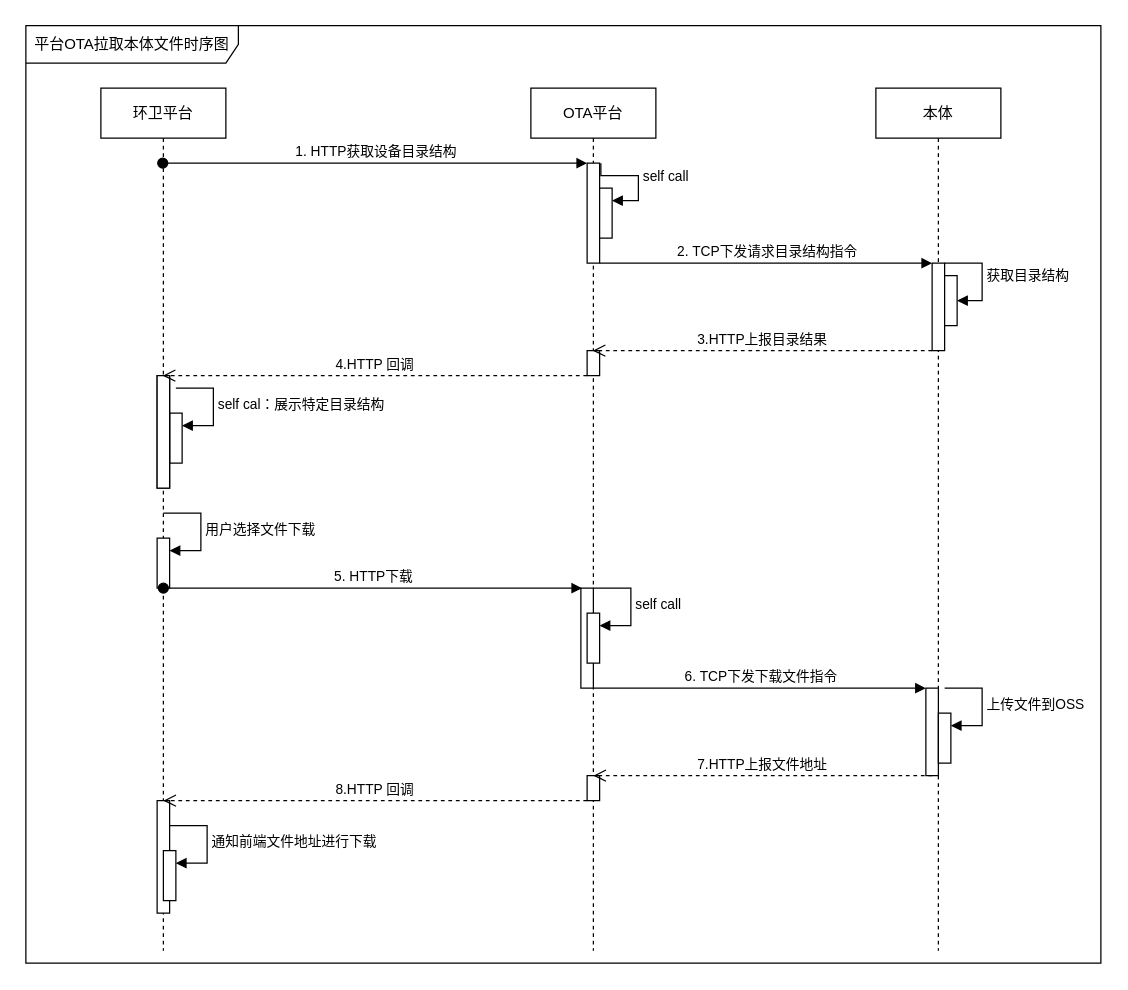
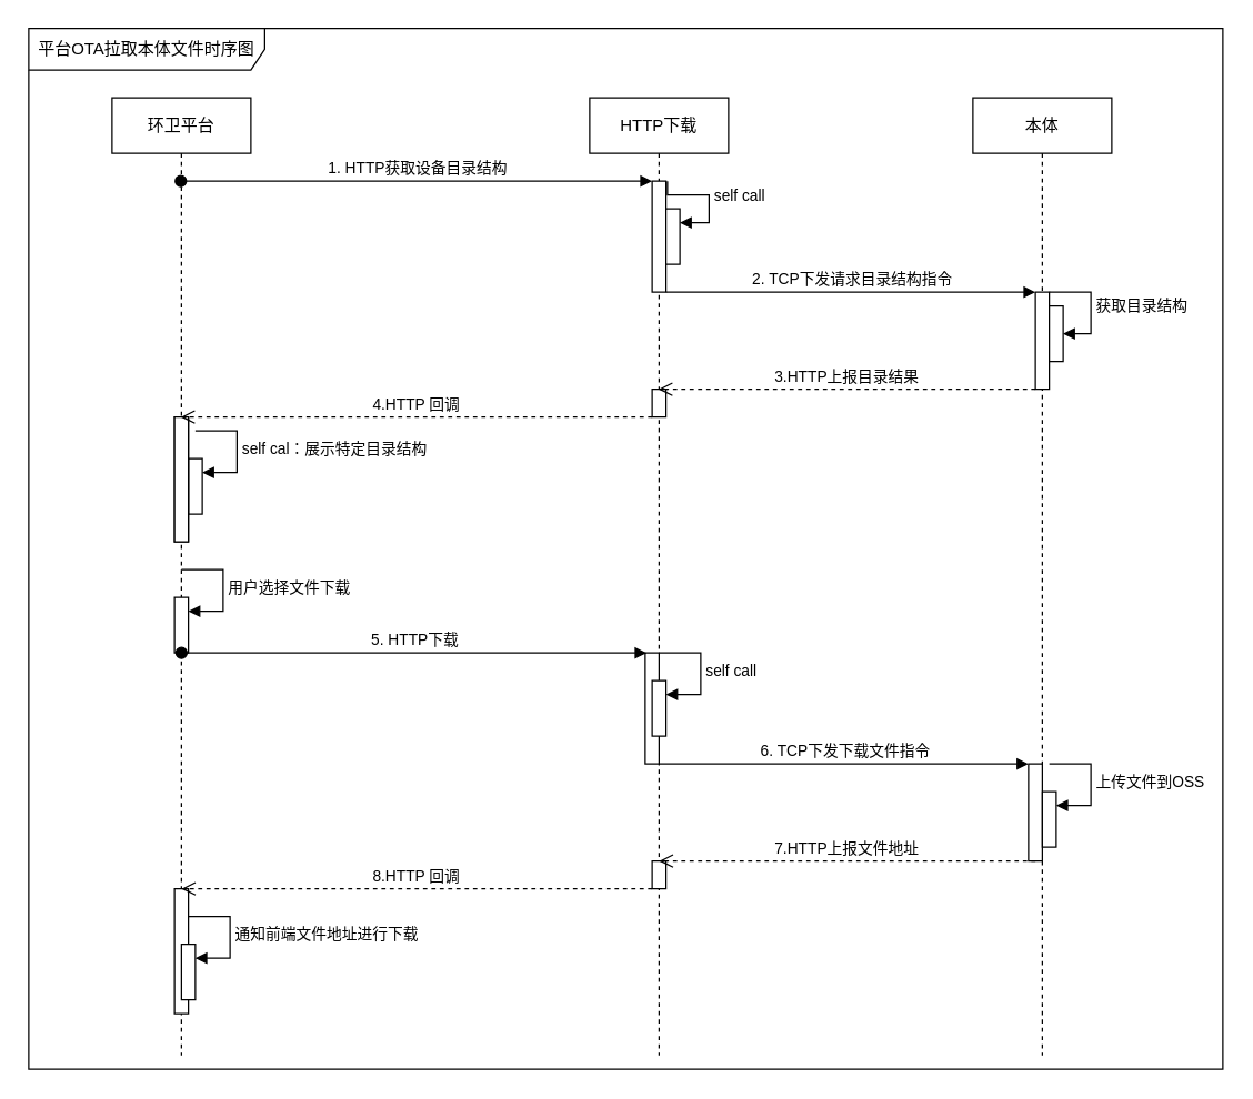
  <mxCell id="0" />
  <mxCell id="1" parent="0" />
  <mxCell id="2" value="本体" style="shape=umlLifeline;perimeter=lifelinePerimeter;whiteSpace=wrap;html=1;container=1;dropTarget=0;collapsible=0;recursiveResize=0;outlineConnect=0;portConstraint=eastwest;newEdgeStyle={&quot;edgeStyle&quot;:&quot;elbowEdgeStyle&quot;,&quot;elbow&quot;:&quot;vertical&quot;,&quot;curved&quot;:0,&quot;rounded&quot;:0};" parent="1" vertex="1"><mxGeometry x="700" y="70" width="100" height="690" as="geometry" /></mxCell>
  <mxCell id="3" value="平台OTA拉取本体文件时序图" style="shape=umlFrame;whiteSpace=wrap;html=1;pointerEvents=0;width=170;height=30;" parent="1" vertex="1"><mxGeometry x="20" y="20" width="860" height="750" as="geometry" /></mxCell>
- <mxCell id="4" value="OTA平台" style="shape=umlLifeline;perimeter=lifelinePerimeter;whiteSpace=wrap;html=1;container=1;dropTarget=0;collapsible=0;recursiveResize=0;outlineConnect=0;portConstraint=eastwest;newEdgeStyle={&quot;edgeStyle&quot;:&quot;elbowEdgeStyle&quot;,&quot;elbow&quot;:&quot;vertical&quot;,&quot;curved&quot;:0,&quot;rounded&quot;:0};" parent="1" vertex="1"><mxGeometry x="424" y="70" width="100" height="690" as="geometry" /></mxCell>
+ <mxCell id="4" value="HTTP下载" style="shape=umlLifeline;perimeter=lifelinePerimeter;whiteSpace=wrap;html=1;container=1;dropTarget=0;collapsible=0;recursiveResize=0;outlineConnect=0;portConstraint=eastwest;newEdgeStyle={&quot;edgeStyle&quot;:&quot;elbowEdgeStyle&quot;,&quot;elbow&quot;:&quot;vertical&quot;,&quot;curved&quot;:0,&quot;rounded&quot;:0};" parent="1" vertex="1"><mxGeometry x="424" y="70" width="100" height="690" as="geometry" /></mxCell>
  <mxCell id="5" value="" style="html=1;points=[];perimeter=orthogonalPerimeter;outlineConnect=0;targetShapes=umlLifeline;portConstraint=eastwest;newEdgeStyle={&quot;edgeStyle&quot;:&quot;elbowEdgeStyle&quot;,&quot;elbow&quot;:&quot;vertical&quot;,&quot;curved&quot;:0,&quot;rounded&quot;:0};" parent="4" vertex="1"><mxGeometry x="45" y="60" width="10" height="80" as="geometry" /></mxCell>
  <mxCell id="6" value="" style="html=1;points=[];perimeter=orthogonalPerimeter;outlineConnect=0;targetShapes=umlLifeline;portConstraint=eastwest;newEdgeStyle={&quot;edgeStyle&quot;:&quot;elbowEdgeStyle&quot;,&quot;elbow&quot;:&quot;vertical&quot;,&quot;curved&quot;:0,&quot;rounded&quot;:0};" parent="4" vertex="1"><mxGeometry x="55" y="80" width="10" height="40" as="geometry" /></mxCell>
  <mxCell id="7" value="self call" style="html=1;align=left;spacingLeft=2;endArrow=block;rounded=0;edgeStyle=orthogonalEdgeStyle;curved=0;rounded=0;" parent="4" target="6" edge="1"><mxGeometry relative="1" as="geometry"><mxPoint x="56" y="60" as="sourcePoint" /><Array as="points"><mxPoint x="56" y="70" /><mxPoint x="86" y="70" /><mxPoint x="86" y="90" /></Array></mxGeometry></mxCell>
  <mxCell id="8" value="" style="html=1;points=[];perimeter=orthogonalPerimeter;outlineConnect=0;targetShapes=umlLifeline;portConstraint=eastwest;newEdgeStyle={&quot;edgeStyle&quot;:&quot;elbowEdgeStyle&quot;,&quot;elbow&quot;:&quot;vertical&quot;,&quot;curved&quot;:0,&quot;rounded&quot;:0};" parent="4" vertex="1"><mxGeometry x="45" y="210" width="10" height="20" as="geometry" /></mxCell>
  <mxCell id="9" value="" style="html=1;points=[];perimeter=orthogonalPerimeter;outlineConnect=0;targetShapes=umlLifeline;portConstraint=eastwest;newEdgeStyle={&quot;edgeStyle&quot;:&quot;elbowEdgeStyle&quot;,&quot;elbow&quot;:&quot;vertical&quot;,&quot;curved&quot;:0,&quot;rounded&quot;:0};" parent="4" vertex="1"><mxGeometry x="40" y="400" width="10" height="80" as="geometry" /></mxCell>
  <mxCell id="10" value="" style="html=1;points=[];perimeter=orthogonalPerimeter;outlineConnect=0;targetShapes=umlLifeline;portConstraint=eastwest;newEdgeStyle={&quot;edgeStyle&quot;:&quot;elbowEdgeStyle&quot;,&quot;elbow&quot;:&quot;vertical&quot;,&quot;curved&quot;:0,&quot;rounded&quot;:0};" parent="4" vertex="1"><mxGeometry x="45" y="420" width="10" height="40" as="geometry" /></mxCell>
  <mxCell id="11" value="self call" style="html=1;align=left;spacingLeft=2;endArrow=block;rounded=0;edgeStyle=orthogonalEdgeStyle;curved=0;rounded=0;" parent="4" target="10" edge="1"><mxGeometry relative="1" as="geometry"><mxPoint x="50" y="400" as="sourcePoint" /><Array as="points"><mxPoint x="80" y="430" /></Array></mxGeometry></mxCell>
  <mxCell id="12" value="" style="html=1;points=[];perimeter=orthogonalPerimeter;outlineConnect=0;targetShapes=umlLifeline;portConstraint=eastwest;newEdgeStyle={&quot;edgeStyle&quot;:&quot;elbowEdgeStyle&quot;,&quot;elbow&quot;:&quot;vertical&quot;,&quot;curved&quot;:0,&quot;rounded&quot;:0};" parent="4" vertex="1"><mxGeometry x="45" y="550" width="10" height="20" as="geometry" /></mxCell>
  <mxCell id="13" value="环卫平台" style="shape=umlLifeline;perimeter=lifelinePerimeter;whiteSpace=wrap;html=1;container=1;dropTarget=0;collapsible=0;recursiveResize=0;outlineConnect=0;portConstraint=eastwest;newEdgeStyle={&quot;edgeStyle&quot;:&quot;elbowEdgeStyle&quot;,&quot;elbow&quot;:&quot;vertical&quot;,&quot;curved&quot;:0,&quot;rounded&quot;:0};" parent="1" vertex="1"><mxGeometry x="80" y="70" width="100" height="690" as="geometry" /></mxCell>
  <mxCell id="14" value="" style="html=1;points=[];perimeter=orthogonalPerimeter;outlineConnect=0;targetShapes=umlLifeline;portConstraint=eastwest;newEdgeStyle={&quot;edgeStyle&quot;:&quot;elbowEdgeStyle&quot;,&quot;elbow&quot;:&quot;vertical&quot;,&quot;curved&quot;:0,&quot;rounded&quot;:0};" parent="13" vertex="1"><mxGeometry x="45" y="360" width="10" height="40" as="geometry" /></mxCell>
  <mxCell id="15" value="用户选择文件下载" style="html=1;align=left;spacingLeft=2;endArrow=block;rounded=0;edgeStyle=orthogonalEdgeStyle;curved=0;rounded=0;" parent="13" target="14" edge="1"><mxGeometry relative="1" as="geometry"><mxPoint x="50" y="340" as="sourcePoint" /><Array as="points"><mxPoint x="80" y="370" /></Array></mxGeometry></mxCell>
  <mxCell id="16" value="" style="html=1;points=[];perimeter=orthogonalPerimeter;outlineConnect=0;targetShapes=umlLifeline;portConstraint=eastwest;newEdgeStyle={&quot;edgeStyle&quot;:&quot;elbowEdgeStyle&quot;,&quot;elbow&quot;:&quot;vertical&quot;,&quot;curved&quot;:0,&quot;rounded&quot;:0};" parent="13" vertex="1"><mxGeometry x="55" y="260" width="10" height="40" as="geometry" /></mxCell>
  <mxCell id="17" value="self cal：展示特定目录结构" style="html=1;align=left;spacingLeft=2;endArrow=block;rounded=0;edgeStyle=orthogonalEdgeStyle;curved=0;rounded=0;" parent="13" target="16" edge="1"><mxGeometry relative="1" as="geometry"><mxPoint x="60" y="240" as="sourcePoint" /><Array as="points"><mxPoint x="90" y="270" /></Array></mxGeometry></mxCell>
  <mxCell id="18" value="" style="html=1;points=[];perimeter=orthogonalPerimeter;outlineConnect=0;targetShapes=umlLifeline;portConstraint=eastwest;newEdgeStyle={&quot;edgeStyle&quot;:&quot;elbowEdgeStyle&quot;,&quot;elbow&quot;:&quot;vertical&quot;,&quot;curved&quot;:0,&quot;rounded&quot;:0};" parent="13" vertex="1"><mxGeometry x="45" y="230" width="10" height="90" as="geometry" /></mxCell>
  <mxCell id="19" value="" style="html=1;points=[];perimeter=orthogonalPerimeter;outlineConnect=0;targetShapes=umlLifeline;portConstraint=eastwest;newEdgeStyle={&quot;edgeStyle&quot;:&quot;elbowEdgeStyle&quot;,&quot;elbow&quot;:&quot;vertical&quot;,&quot;curved&quot;:0,&quot;rounded&quot;:0};" parent="13" vertex="1"><mxGeometry x="45" y="230" width="10" height="90" as="geometry" /></mxCell>
  <mxCell id="20" value="" style="html=1;points=[];perimeter=orthogonalPerimeter;outlineConnect=0;targetShapes=umlLifeline;portConstraint=eastwest;newEdgeStyle={&quot;edgeStyle&quot;:&quot;elbowEdgeStyle&quot;,&quot;elbow&quot;:&quot;vertical&quot;,&quot;curved&quot;:0,&quot;rounded&quot;:0};" parent="13" vertex="1"><mxGeometry x="45" y="570" width="10" height="90" as="geometry" /></mxCell>
  <mxCell id="21" value="" style="html=1;points=[];perimeter=orthogonalPerimeter;outlineConnect=0;targetShapes=umlLifeline;portConstraint=eastwest;newEdgeStyle={&quot;edgeStyle&quot;:&quot;elbowEdgeStyle&quot;,&quot;elbow&quot;:&quot;vertical&quot;,&quot;curved&quot;:0,&quot;rounded&quot;:0};" parent="13" vertex="1"><mxGeometry x="50" y="610" width="10" height="40" as="geometry" /></mxCell>
  <mxCell id="22" value="通知前端文件地址进行下载" style="html=1;align=left;spacingLeft=2;endArrow=block;rounded=0;edgeStyle=orthogonalEdgeStyle;curved=0;rounded=0;" parent="13" target="21" edge="1"><mxGeometry relative="1" as="geometry"><mxPoint x="55" y="590" as="sourcePoint" /><Array as="points"><mxPoint x="85" y="620" /></Array></mxGeometry></mxCell>
  <mxCell id="23" value="1. HTTP获取设备目录结构" style="html=1;verticalAlign=bottom;startArrow=oval;endArrow=block;startSize=8;edgeStyle=elbowEdgeStyle;elbow=vertical;curved=0;rounded=0;" parent="1" source="13" target="5" edge="1"><mxGeometry x="0.002" relative="1" as="geometry"><mxPoint x="170" y="130" as="sourcePoint" /><Array as="points"><mxPoint x="200" y="130" /></Array><mxPoint as="offset" /></mxGeometry></mxCell>
  <mxCell id="24" value="" style="html=1;points=[];perimeter=orthogonalPerimeter;outlineConnect=0;targetShapes=umlLifeline;portConstraint=eastwest;newEdgeStyle={&quot;edgeStyle&quot;:&quot;elbowEdgeStyle&quot;,&quot;elbow&quot;:&quot;vertical&quot;,&quot;curved&quot;:0,&quot;rounded&quot;:0};" parent="1" vertex="1"><mxGeometry x="745" y="210" width="10" height="70" as="geometry" /></mxCell>
  <mxCell id="25" value="2. TCP下发请求目录结构指令" style="html=1;verticalAlign=bottom;endArrow=block;edgeStyle=elbowEdgeStyle;elbow=vertical;curved=0;rounded=0;" parent="1" source="5" target="24" edge="1"><mxGeometry x="0.004" relative="1" as="geometry"><mxPoint x="670" y="210" as="sourcePoint" /><Array as="points"><mxPoint x="550" y="210" /><mxPoint x="720" y="200" /></Array><mxPoint as="offset" /></mxGeometry></mxCell>
  <mxCell id="26" value="3.HTTP上报目录结果" style="html=1;verticalAlign=bottom;endArrow=open;dashed=1;endSize=8;edgeStyle=elbowEdgeStyle;elbow=vertical;curved=0;rounded=0;" parent="1" source="24" target="4" edge="1"><mxGeometry relative="1" as="geometry"><mxPoint x="490" y="280" as="targetPoint" /><Array as="points"><mxPoint x="610" y="280" /><mxPoint x="630" y="290" /><mxPoint x="660" y="250" /></Array><mxPoint as="offset" /></mxGeometry></mxCell>
  <mxCell id="27" value="4.HTTP 回调" style="html=1;verticalAlign=bottom;endArrow=open;dashed=1;endSize=8;edgeStyle=elbowEdgeStyle;elbow=vertical;curved=0;rounded=0;" parent="1" source="8" target="13" edge="1"><mxGeometry relative="1" as="geometry"><mxPoint x="450" y="280" as="sourcePoint" /><mxPoint x="125" y="333" as="targetPoint" /><Array as="points"><mxPoint x="400" y="300" /><mxPoint x="310" y="290" /><mxPoint x="190" y="280" /><mxPoint x="130" y="320" /><mxPoint x="330" y="280" /></Array></mxGeometry></mxCell>
  <mxCell id="28" value="5. HTTP下载" style="html=1;verticalAlign=bottom;startArrow=oval;endArrow=block;startSize=8;edgeStyle=elbowEdgeStyle;elbow=vertical;curved=0;rounded=0;" parent="1" edge="1"><mxGeometry x="0.002" relative="1" as="geometry"><mxPoint x="130" y="470" as="sourcePoint" /><mxPoint x="465" y="470" as="targetPoint" /><Array as="points"><mxPoint x="200" y="470" /></Array><mxPoint as="offset" /></mxGeometry></mxCell>
  <mxCell id="29" value="" style="html=1;points=[];perimeter=orthogonalPerimeter;outlineConnect=0;targetShapes=umlLifeline;portConstraint=eastwest;newEdgeStyle={&quot;edgeStyle&quot;:&quot;elbowEdgeStyle&quot;,&quot;elbow&quot;:&quot;vertical&quot;,&quot;curved&quot;:0,&quot;rounded&quot;:0};" parent="1" vertex="1"><mxGeometry x="740" y="550" width="10" height="70" as="geometry" /></mxCell>
  <mxCell id="30" value="6. TCP下发下载文件指令" style="html=1;verticalAlign=bottom;endArrow=block;edgeStyle=elbowEdgeStyle;elbow=vertical;curved=0;rounded=0;" parent="1" target="29" edge="1"><mxGeometry x="0.004" relative="1" as="geometry"><mxPoint x="474" y="550" as="sourcePoint" /><Array as="points"><mxPoint x="545" y="550" /><mxPoint x="715" y="540" /></Array><mxPoint as="offset" /></mxGeometry></mxCell>
  <mxCell id="31" value="" style="html=1;points=[];perimeter=orthogonalPerimeter;outlineConnect=0;targetShapes=umlLifeline;portConstraint=eastwest;newEdgeStyle={&quot;edgeStyle&quot;:&quot;elbowEdgeStyle&quot;,&quot;elbow&quot;:&quot;vertical&quot;,&quot;curved&quot;:0,&quot;rounded&quot;:0};" parent="1" vertex="1"><mxGeometry x="750" y="570" width="10" height="40" as="geometry" /></mxCell>
  <mxCell id="32" value="上传文件到OSS" style="html=1;align=left;spacingLeft=2;endArrow=block;rounded=0;edgeStyle=orthogonalEdgeStyle;curved=0;rounded=0;" parent="1" target="31" edge="1"><mxGeometry relative="1" as="geometry"><mxPoint x="755" y="550" as="sourcePoint" /><Array as="points"><mxPoint x="785" y="580" /></Array></mxGeometry></mxCell>
  <mxCell id="33" value="" style="html=1;points=[];perimeter=orthogonalPerimeter;outlineConnect=0;targetShapes=umlLifeline;portConstraint=eastwest;newEdgeStyle={&quot;edgeStyle&quot;:&quot;elbowEdgeStyle&quot;,&quot;elbow&quot;:&quot;vertical&quot;,&quot;curved&quot;:0,&quot;rounded&quot;:0};" parent="1" vertex="1"><mxGeometry x="755" y="220" width="10" height="40" as="geometry" /></mxCell>
  <mxCell id="34" value="获取目录结构" style="html=1;align=left;spacingLeft=2;endArrow=block;rounded=0;edgeStyle=orthogonalEdgeStyle;curved=0;rounded=0;" parent="1" target="33" edge="1"><mxGeometry relative="1" as="geometry"><mxPoint x="755" y="210" as="sourcePoint" /><Array as="points"><mxPoint x="785" y="240" /></Array></mxGeometry></mxCell>
  <mxCell id="35" value="7.HTTP上报文件地址" style="html=1;verticalAlign=bottom;endArrow=open;dashed=1;endSize=8;edgeStyle=elbowEdgeStyle;elbow=vertical;curved=0;rounded=0;" parent="1" edge="1"><mxGeometry relative="1" as="geometry"><mxPoint x="474" y="620" as="targetPoint" /><mxPoint x="745" y="620" as="sourcePoint" /><Array as="points"><mxPoint x="610" y="620" /><mxPoint x="630" y="630" /><mxPoint x="660" y="590" /></Array><mxPoint as="offset" /></mxGeometry></mxCell>
  <mxCell id="36" value="8.HTTP 回调" style="html=1;verticalAlign=bottom;endArrow=open;dashed=1;endSize=8;edgeStyle=elbowEdgeStyle;elbow=vertical;curved=0;rounded=0;" parent="1" edge="1"><mxGeometry relative="1" as="geometry"><mxPoint x="469" y="640" as="sourcePoint" /><mxPoint x="130" y="640" as="targetPoint" /><Array as="points"><mxPoint x="400" y="640" /><mxPoint x="310" y="630" /><mxPoint x="190" y="620" /><mxPoint x="130" y="660" /><mxPoint x="330" y="620" /></Array></mxGeometry></mxCell>
